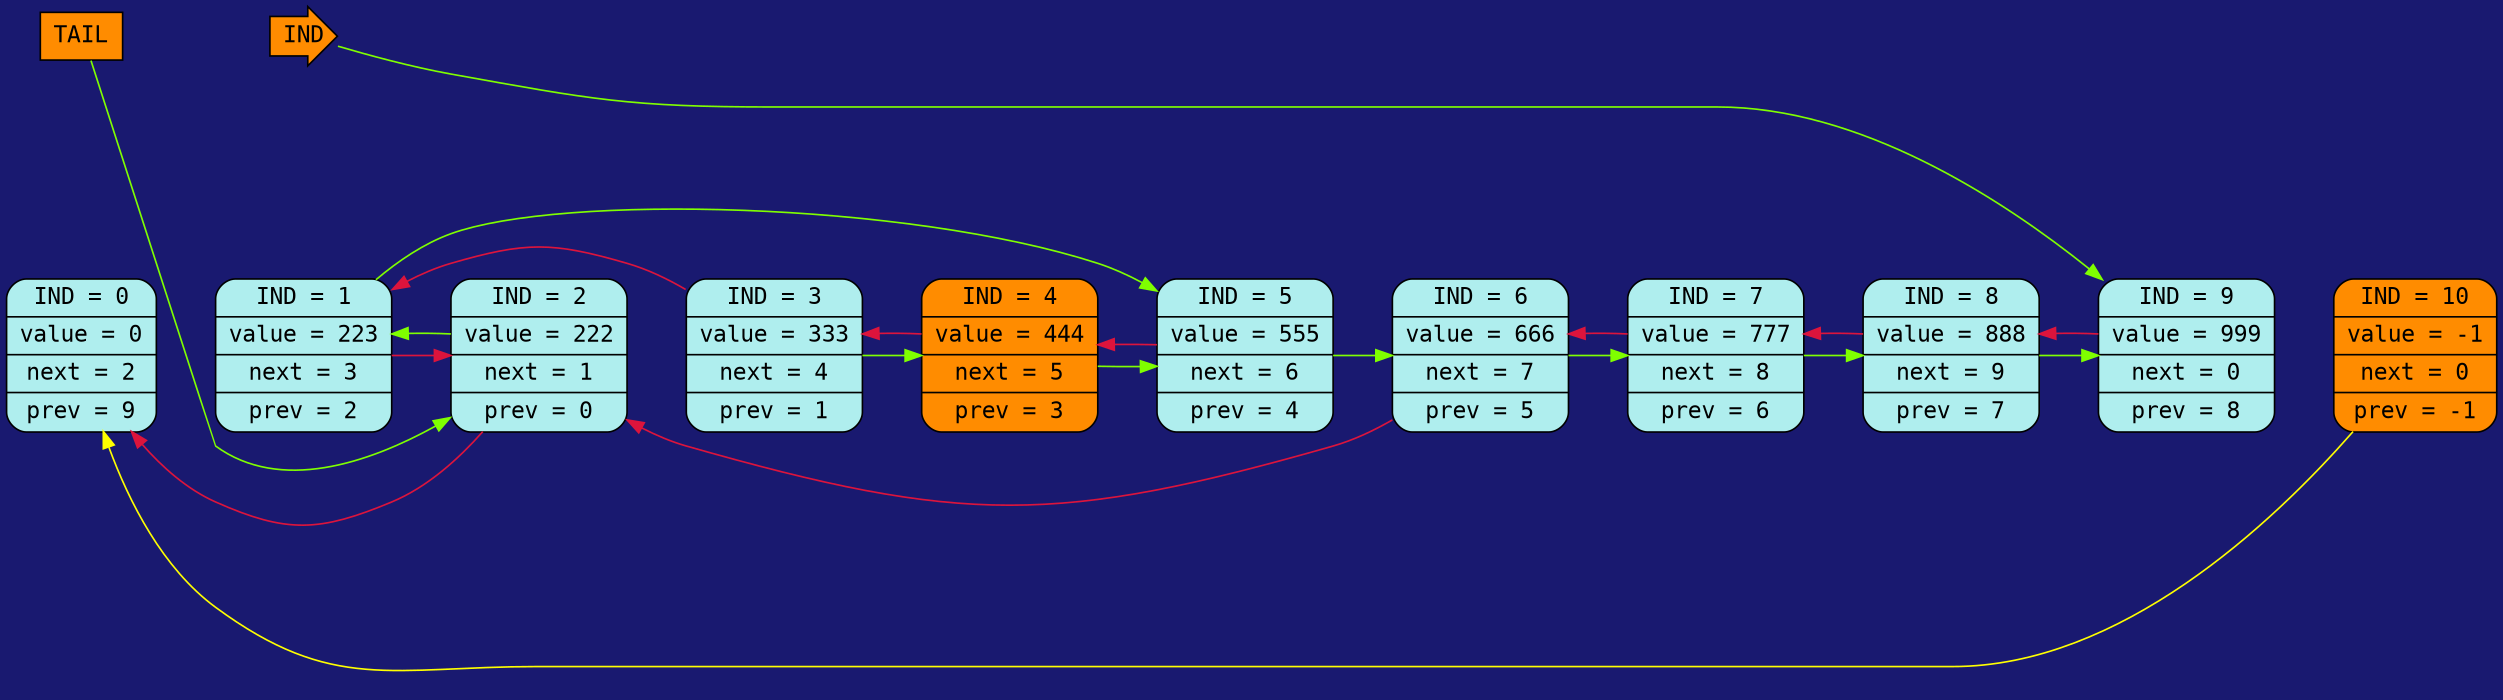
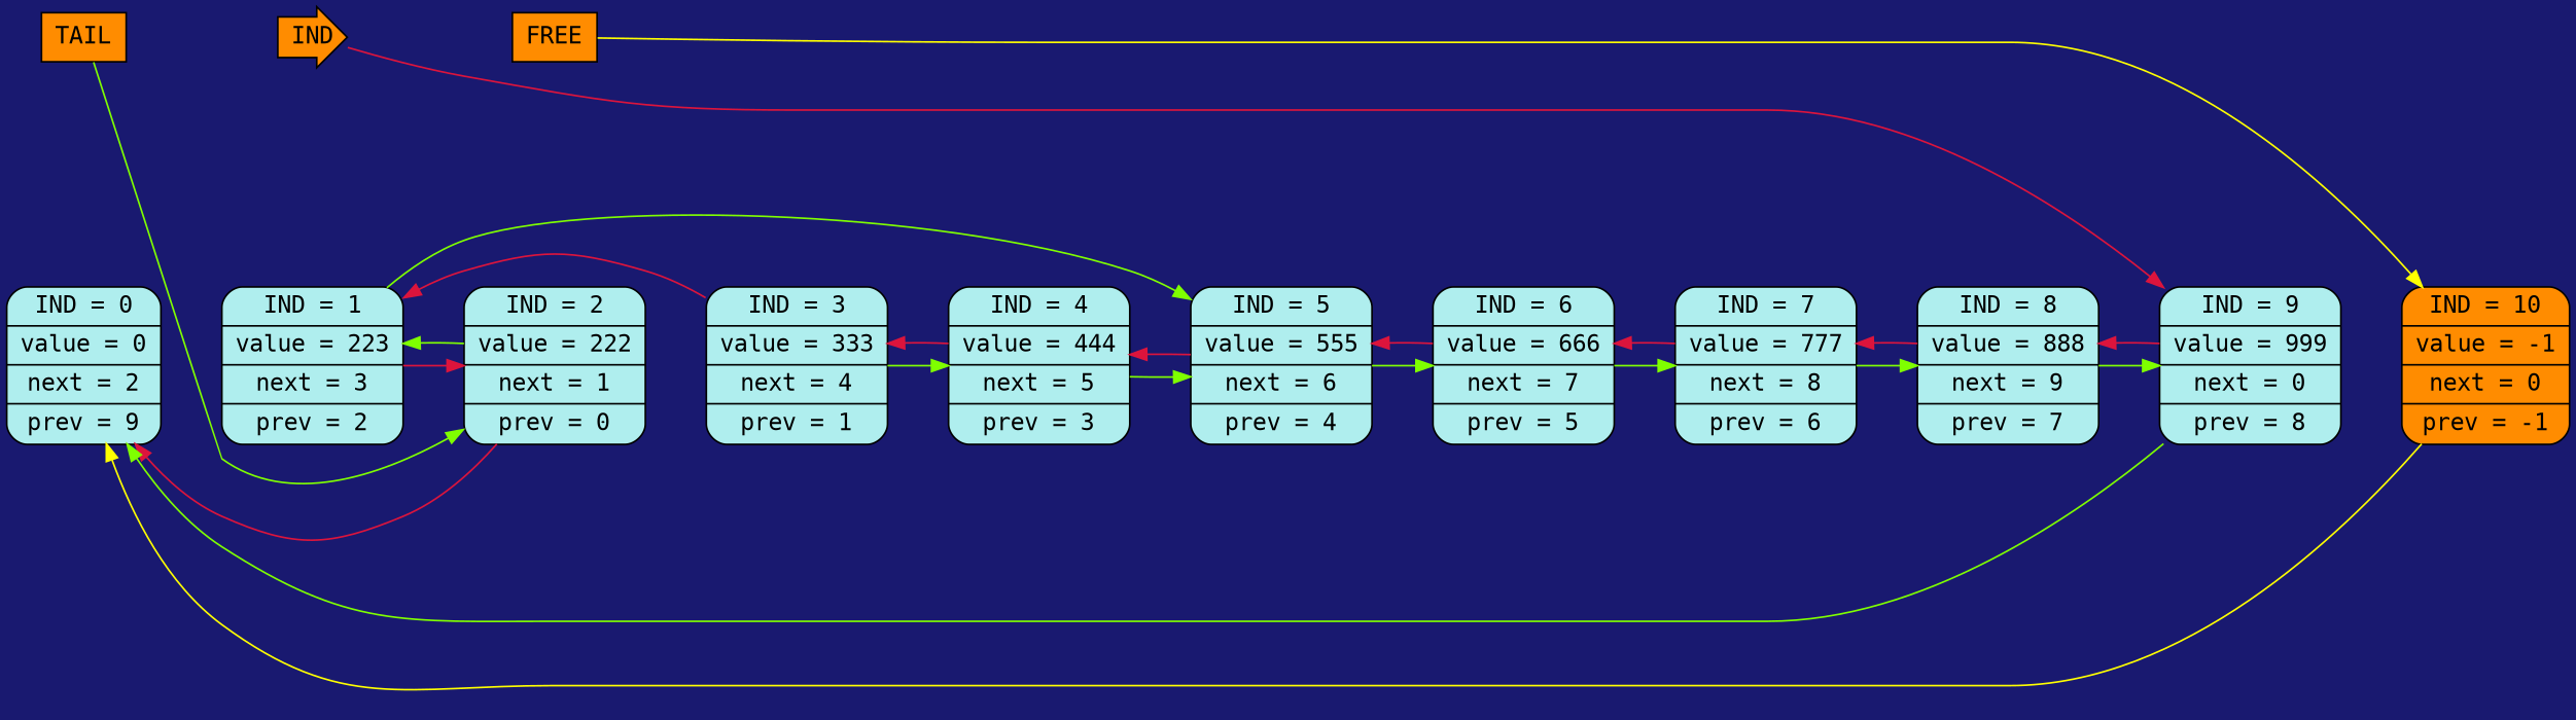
  digraph {
    bgcolor="#191970"
    fontname="DejaVu Sans Mono"
    rankdir=LR
    node [fillcolor="#AFEEEE" fontname="DejaVu Sans Mono" shape=Mrecord style=filled]
    edge [fontname="DejaVu Sans Mono" weight=1]
    n1 [label="IND = 0 | value = 0 | next = 2 | prev = 9 "]
    TAIL [fillcolor="#FF8C00" height=0.4 shape=rectangle width=0.5]
    n3 [label="IND = 1 | value = 223 | next = 3 | prev = 2 "]
    n4 [label="IND = 2 | value = 222 | next = 1 | prev = 0 "]
    n5 [fillcolor="#FF8C00" height=0.5 label=IND shape=rarrow width=0.5]
    n6 [label="IND = 5 | value = 555 | next = 6 | prev = 4 "]
    n7 [label="IND = 3 | value = 333 | next = 4 | prev = 1 "]
-   n8 [fillcolor="#FF8C00" label="IND = 4 | value = 444 | next = 5 | prev = 3 "]
+   n8 [label="IND = 4 | value = 444 | next = 5 | prev = 3 "]
    n9 [label="IND = 6 | value = 666 | next = 7 | prev = 5 "]
    n10 [label="IND = 7 | value = 777 | next = 8 | prev = 6 "]
    n11 [label="IND = 8 | value = 888 | next = 9 | prev = 7 "]
    n12 [label="IND = 9 | value = 999 | next = 0 | prev = 8 "]
    n13 [fillcolor="#FF8C00" label="IND = 10 | value = -1 | next = 0 | prev = -1 "]
+   FREE [fillcolor="#FF8C00" height=0.4 shape=rectangle width=0.5]
    subgraph sub_1 {
      rank=same
      n1
      TAIL
    }
    n1 -> n3 [style=invis weight=1000000]
    TAIL -> n4 [color="#7FFF00"]
    TAIL -> n5 [style=invis weight=1000000]
    n3 -> n4 [style=invis weight=1000000]
    n3 -> n4 [color="#DC143C"]
    n3 -> n6 [color="#7FFF00"]
    n4 -> n1 [color="#DC143C"]
    n4 -> n3 [color="#7FFF00"]
    n4 -> n7 [style=invis weight=1000000]
-   n5 -> n12 [color="#7FFF00"]
+   n5 -> n12 [color="#DC143C"]
+   n5 -> FREE [style=invis weight=1000000]
    n6 -> n8 [color="#DC143C"]
    n6 -> n9 [style=invis weight=1000000]
    n6 -> n9 [color="#7FFF00"]
    n7 -> n3 [color="#DC143C"]
    n7 -> n8 [style=invis weight=1000000]
    n7 -> n8 [color="#7FFF00"]
    n8 -> n6 [style=invis weight=1000000]
    n8 -> n6 [color="#7FFF00"]
    n8 -> n7 [color="#DC143C"]
-   n9 -> n4 [color="#DC143C"]
+   n9 -> n6 [color="#DC143C"]
    n9 -> n10 [style=invis weight=1000000]
    n9 -> n10 [color="#7FFF00"]
    n10 -> n9 [color="#DC143C"]
    n10 -> n11 [style=invis weight=1000000]
    n10 -> n11 [color="#7FFF00"]
    n11 -> n10 [color="#DC143C"]
    n11 -> n12 [style=invis weight=1000000]
    n11 -> n12 [color="#7FFF00"]
+   n12 -> n1 [color="#7FFF00"]
    n12 -> n11 [color="#DC143C"]
    n12 -> n13 [style=invis weight=1000000]
    n13 -> n1 [color="#FFFF00"]
+   FREE -> n13 [color="#FFFF00"]
  }
